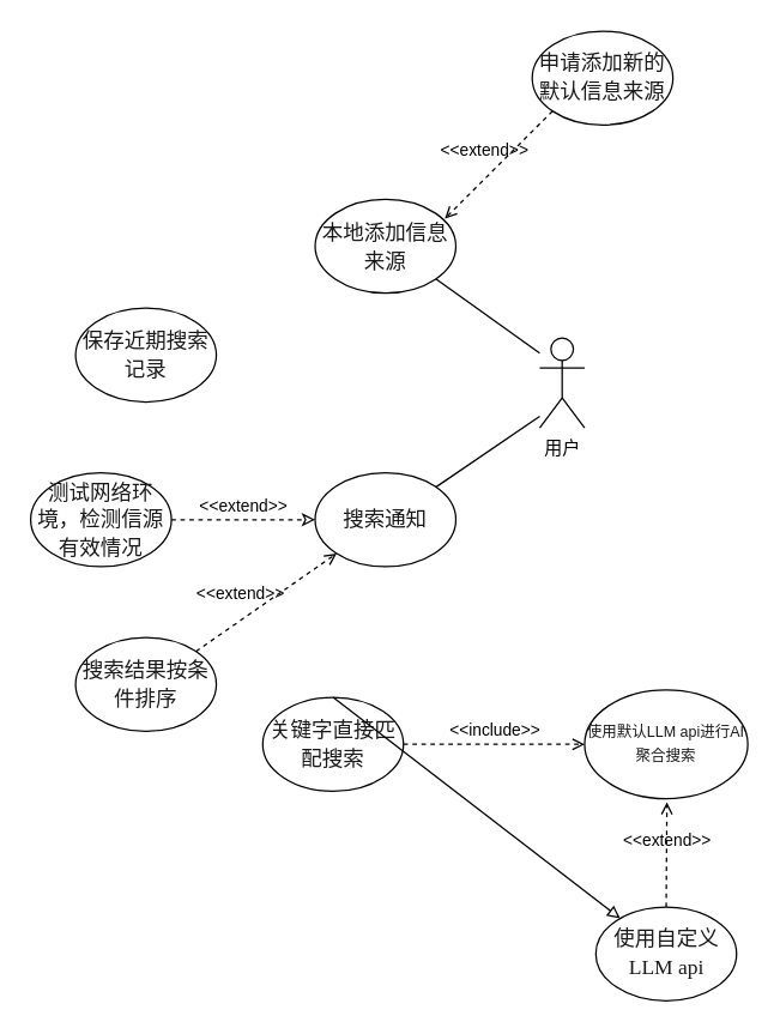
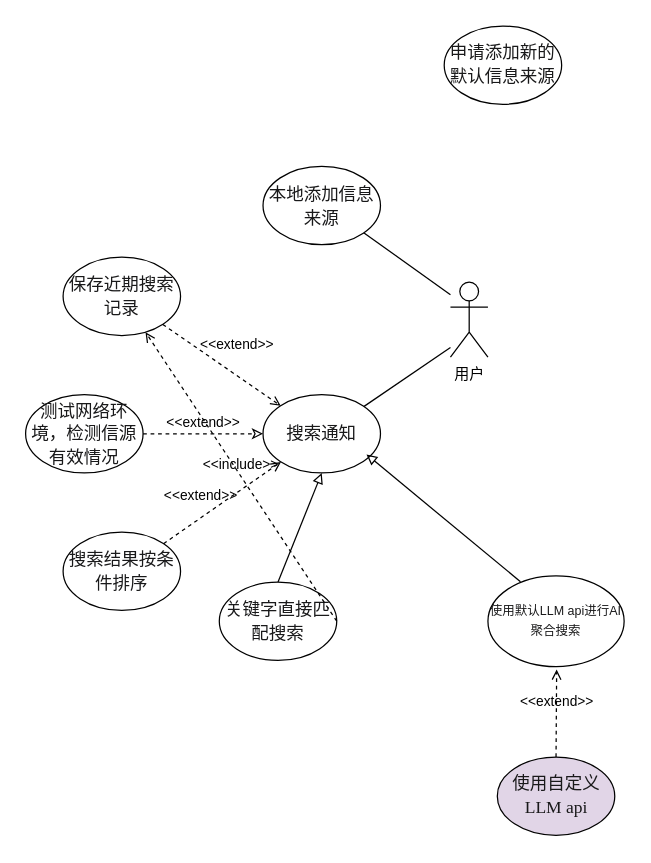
  <mxCell id="0" />
  <mxCell id="1" parent="0" />
  <mxCell id="2" value="用户" style="shape=umlActor;verticalLabelPosition=bottom;verticalAlign=top;html=1;" parent="1" vertex="1"><mxGeometry x="360" y="225" width="30" height="60" as="geometry" /></mxCell>
  <mxCell id="3" value="" style="endArrow=none;html=1;rounded=0;" parent="1" edge="1"><mxGeometry width="50" height="50" relative="1" as="geometry"><mxPoint x="360" y="235" as="sourcePoint" /><mxPoint x="290" y="185" as="targetPoint" /></mxGeometry></mxCell>
  <mxCell id="4" value="" style="endArrow=none;html=1;rounded=0;" parent="1" edge="1"><mxGeometry width="50" height="50" relative="1" as="geometry"><mxPoint x="360" y="277.353" as="sourcePoint" /><mxPoint x="290" y="325" as="targetPoint" /></mxGeometry></mxCell>
  <mxCell id="5" value="&lt;div style=&quot;line-height: 1.3; vertical-align: middle; color: rgb(25, 25, 26); font-size: 14px;&quot;&gt;&lt;p&gt;本地添加信息来源&lt;/p&gt;&lt;/div&gt;" style="ellipse;whiteSpace=wrap;html=1;fontFamily=Helvetica;" parent="1" vertex="1"><mxGeometry x="210" y="132.33" width="94" height="62.67" as="geometry" /></mxCell>
  <mxCell id="6" value="&lt;div style=&quot;line-height: 1.3; vertical-align: middle; color: rgb(25, 25, 26); font-size: 14px;&quot;&gt;&lt;div style=&quot;line-height: 1.3; vertical-align: middle;&quot;&gt;&lt;p&gt;搜索通知&lt;/p&gt;&lt;/div&gt;&lt;/div&gt;" style="ellipse;whiteSpace=wrap;html=1;fontFamily=Helvetica;" parent="1" vertex="1"><mxGeometry x="210" y="315" width="94" height="62.67" as="geometry" /></mxCell>
  <mxCell id="7" value="&lt;div style=&quot;line-height: 1.3; font-family: &amp;quot;Source Han Sans CN&amp;quot;; vertical-align: middle; color: rgb(25, 25, 26); font-size: 14px;&quot;&gt;&lt;div style=&quot;line-height: 1.3; vertical-align: middle;&quot;&gt;&lt;p&gt;申请添加新的默认&lt;span style=&quot;font-family: Helvetica; color: light-dark(rgb(25, 25, 26), rgb(216, 216, 217)); background-color: transparent;&quot;&gt;信息来源&lt;/span&gt;&lt;/p&gt;&lt;/div&gt;&lt;/div&gt;" style="ellipse;whiteSpace=wrap;html=1;" parent="1" vertex="1"><mxGeometry x="355" y="20" width="94" height="62.67" as="geometry" /></mxCell>
- <mxCell id="8" value="&amp;lt;&amp;lt;extend&amp;gt;&amp;gt;" style="html=1;verticalAlign=bottom;labelBackgroundColor=none;endArrow=open;endFill=0;dashed=1;rounded=0;exitX=0;exitY=1;exitDx=0;exitDy=0;entryX=0.922;entryY=0.206;entryDx=0;entryDy=0;entryPerimeter=0;" parent="1" source="7" target="5" edge="1"><mxGeometry x="0.146" y="-7" width="160" relative="1" as="geometry"><mxPoint x="330" y="135" as="sourcePoint" /><mxPoint x="490" y="135" as="targetPoint" /><mxPoint as="offset" /></mxGeometry></mxCell>
  <mxCell id="9" value="&lt;div style=&quot;line-height: 1.3; vertical-align: middle; color: rgb(25, 25, 26); font-size: 14px;&quot;&gt;&lt;div style=&quot;line-height: 1.3; vertical-align: middle;&quot;&gt;&lt;div style=&quot;line-height: 1.3; vertical-align: middle;&quot;&gt;&lt;p&gt;测试网络环境，检测信源有效情况&lt;/p&gt;&lt;/div&gt;&lt;/div&gt;&lt;/div&gt;" style="ellipse;whiteSpace=wrap;html=1;fontFamily=Helvetica;" parent="1" vertex="1"><mxGeometry x="20" y="315" width="94" height="62.67" as="geometry" /></mxCell>
  <mxCell id="10" value="&lt;div style=&quot;line-height: 1.3; vertical-align: middle; color: rgb(25, 25, 26); font-size: 14px;&quot;&gt;&lt;div style=&quot;line-height: 1.3; vertical-align: middle;&quot;&gt;&lt;div style=&quot;line-height: 1.3; vertical-align: middle;&quot;&gt;&lt;p&gt;保存近期搜索记录&lt;/p&gt;&lt;/div&gt;&lt;/div&gt;&lt;/div&gt;" style="ellipse;whiteSpace=wrap;html=1;fontFamily=Helvetica;" parent="1" vertex="1"><mxGeometry x="50" y="205" width="94" height="62.67" as="geometry" /></mxCell>
  <mxCell id="11" value="&lt;div style=&quot;line-height: 1.3; vertical-align: middle; color: rgb(25, 25, 26); font-size: 14px;&quot;&gt;&lt;div style=&quot;line-height: 1.3; vertical-align: middle;&quot;&gt;&lt;div style=&quot;line-height: 1.3; vertical-align: middle;&quot;&gt;&lt;p&gt;搜索结果按条件排序&lt;/p&gt;&lt;/div&gt;&lt;/div&gt;&lt;/div&gt;" style="ellipse;whiteSpace=wrap;html=1;fontFamily=Helvetica;" parent="1" vertex="1"><mxGeometry x="50" y="425" width="94" height="62.67" as="geometry" /></mxCell>
+ <mxCell id="12" value="&amp;lt;&amp;lt;extend&amp;gt;&amp;gt;" style="html=1;verticalAlign=bottom;labelBackgroundColor=none;endArrow=open;endFill=0;dashed=1;rounded=0;" parent="1" source="10" target="6" edge="1"><mxGeometry x="0.124" y="13" width="160" relative="1" as="geometry"><mxPoint x="310" y="355" as="sourcePoint" /><mxPoint x="470" y="355" as="targetPoint" /><mxPoint x="-1" as="offset" /></mxGeometry></mxCell>
  <mxCell id="13" value="&amp;lt;&amp;lt;extend&amp;gt;&amp;gt;" style="html=1;verticalAlign=bottom;labelBackgroundColor=none;endArrow=classic;endFill=0;dashed=1;rounded=0;entryX=0;entryY=0.5;entryDx=0;entryDy=0;exitX=1;exitY=0.5;exitDx=0;exitDy=0;" parent="1" source="9" target="6" edge="1"><mxGeometry width="160" relative="1" as="geometry"><mxPoint x="150" y="345" as="sourcePoint" /><mxPoint x="470" y="355" as="targetPoint" /></mxGeometry></mxCell>
  <mxCell id="14" value="&amp;lt;&amp;lt;extend&amp;gt;&amp;gt;" style="html=1;verticalAlign=bottom;labelBackgroundColor=none;endArrow=open;endFill=0;dashed=1;rounded=0;exitX=1;exitY=0;exitDx=0;exitDy=0;" parent="1" source="11" target="6" edge="1"><mxGeometry x="-0.282" y="7" width="160" relative="1" as="geometry"><mxPoint x="310" y="355" as="sourcePoint" /><mxPoint x="470" y="355" as="targetPoint" /><mxPoint as="offset" /></mxGeometry></mxCell>
  <mxCell id="15" value="&lt;div style=&quot;line-height: 1.3; vertical-align: middle; color: rgb(25, 25, 26); font-size: 14px;&quot;&gt;&lt;div style=&quot;line-height: 1.3; vertical-align: middle;&quot;&gt;&lt;div style=&quot;line-height: 1.3; vertical-align: middle;&quot;&gt;&lt;div style=&quot;line-height: 1.3; vertical-align: middle;&quot;&gt;&lt;p&gt;关键字直接匹配搜索&lt;/p&gt;&lt;/div&gt;&lt;/div&gt;&lt;/div&gt;&lt;/div&gt;" style="ellipse;whiteSpace=wrap;html=1;fontFamily=Helvetica;" parent="1" vertex="1"><mxGeometry x="175" y="465" width="94" height="62.67" as="geometry" /></mxCell>
  <mxCell id="16" value="&lt;div style=&quot;line-height: 1.3; vertical-align: middle; color: rgb(25, 25, 26);&quot;&gt;&lt;div style=&quot;line-height: 1.3; vertical-align: middle;&quot;&gt;&lt;div style=&quot;line-height: 1.3; vertical-align: middle;&quot;&gt;&lt;div style=&quot;line-height: 1.3; vertical-align: middle;&quot;&gt;&lt;p style=&quot;&quot;&gt;&lt;font style=&quot;font-size: 10px; line-height: 90%;&quot;&gt;使用默认LLM api进行AI聚合搜索&lt;/font&gt;&lt;/p&gt;&lt;/div&gt;&lt;/div&gt;&lt;/div&gt;&lt;/div&gt;" style="ellipse;whiteSpace=wrap;html=1;fontFamily=Helvetica;" parent="1" vertex="1"><mxGeometry x="390" y="460" width="109" height="72.67" as="geometry" /></mxCell>
- <mxCell id="17" value="" style="endArrow=block;endFill=0;html=1;rounded=0;exitX=0.5;exitY=0;exitDx=0;exitDy=0;" parent="1" source="15" target="20" edge="1"><mxGeometry width="160" relative="1" as="geometry"><mxPoint x="257" y="455" as="sourcePoint" /><mxPoint x="410" y="245" as="targetPoint" /></mxGeometry></mxCell>
- <mxCell id="19" value="&amp;lt;&amp;lt;include&amp;gt;&amp;gt;" style="html=1;verticalAlign=bottom;labelBackgroundColor=none;endArrow=open;endFill=0;dashed=1;rounded=0;exitX=1;exitY=0.5;exitDx=0;exitDy=0;entryX=0;entryY=0.5;entryDx=0;entryDy=0;" parent="1" source="15" target="16" edge="1"><mxGeometry width="160" relative="1" as="geometry"><mxPoint x="360" y="485" as="sourcePoint" /><mxPoint x="520" y="485" as="targetPoint" /></mxGeometry></mxCell>
- <mxCell id="20" value="&lt;div style=&quot;line-height: 1.3; vertical-align: middle; color: rgb(25, 25, 26); font-size: 14px;&quot;&gt;&lt;div style=&quot;line-height: 1.3; vertical-align: middle;&quot;&gt;&lt;div style=&quot;line-height: 1.3; vertical-align: middle;&quot;&gt;&lt;div style=&quot;line-height: 1.3; vertical-align: middle;&quot;&gt;&lt;div style=&quot;line-height: 1.3; font-family: &amp;quot;Source Han Sans CN&amp;quot;; vertical-align: middle;&quot;&gt;&lt;p&gt;使用自定义LLM api&lt;/p&gt;&lt;/div&gt;&lt;/div&gt;&lt;/div&gt;&lt;/div&gt;&lt;/div&gt;" style="ellipse;whiteSpace=wrap;html=1;fontFamily=Helvetica;" parent="1" vertex="1"><mxGeometry x="397.5" y="605" width="94" height="62.67" as="geometry" /></mxCell>
+ <mxCell id="17" value="" style="endArrow=block;endFill=0;html=1;rounded=0;entryX=0.5;entryY=1;entryDx=0;entryDy=0;exitX=0.5;exitY=0;exitDx=0;exitDy=0;" parent="1" source="15" target="6" edge="1"><mxGeometry width="160" relative="1" as="geometry"><mxPoint x="257" y="455" as="sourcePoint" /><mxPoint x="410" y="245" as="targetPoint" /></mxGeometry></mxCell>
+ <mxCell id="18" value="" style="endArrow=block;endFill=0;html=1;rounded=0;entryX=0.881;entryY=0.763;entryDx=0;entryDy=0;entryPerimeter=0;exitX=0.239;exitY=0.065;exitDx=0;exitDy=0;exitPerimeter=0;" parent="1" source="16" target="6" edge="1"><mxGeometry width="160" relative="1" as="geometry"><mxPoint x="400" y="475" as="sourcePoint" /><mxPoint x="310" y="365" as="targetPoint" /></mxGeometry></mxCell>
+ <mxCell id="19" value="&amp;lt;&amp;lt;include&amp;gt;&amp;gt;" style="html=1;verticalAlign=bottom;labelBackgroundColor=none;endArrow=open;endFill=0;dashed=1;rounded=0;exitX=1;exitY=0.5;exitDx=0;exitDy=0;" parent="1" source="15" target="10" edge="1"><mxGeometry width="160" relative="1" as="geometry"><mxPoint x="360" y="485" as="sourcePoint" /><mxPoint x="520" y="485" as="targetPoint" /></mxGeometry></mxCell>
+ <mxCell id="20" value="&lt;div style=&quot;line-height: 1.3; vertical-align: middle; color: rgb(25, 25, 26); font-size: 14px;&quot;&gt;&lt;div style=&quot;line-height: 1.3; vertical-align: middle;&quot;&gt;&lt;div style=&quot;line-height: 1.3; vertical-align: middle;&quot;&gt;&lt;div style=&quot;line-height: 1.3; vertical-align: middle;&quot;&gt;&lt;div style=&quot;line-height: 1.3; font-family: &amp;quot;Source Han Sans CN&amp;quot;; vertical-align: middle;&quot;&gt;&lt;p&gt;使用自定义LLM api&lt;/p&gt;&lt;/div&gt;&lt;/div&gt;&lt;/div&gt;&lt;/div&gt;&lt;/div&gt;" style="ellipse;whiteSpace=wrap;html=1;fontFamily=Helvetica;fillColor=#e1d5e7;" parent="1" vertex="1"><mxGeometry x="397.5" y="605" width="94" height="62.67" as="geometry" /></mxCell>
  <mxCell id="21" value="&amp;lt;&amp;lt;extend&amp;gt;&amp;gt;" style="html=1;verticalAlign=bottom;labelBackgroundColor=none;endArrow=open;endFill=0;dashed=1;rounded=0;exitX=0.5;exitY=0;exitDx=0;exitDy=0;" parent="1" source="20" edge="1"><mxGeometry width="160" relative="1" as="geometry"><mxPoint x="310" y="545" as="sourcePoint" /><mxPoint x="445" y="535" as="targetPoint" /></mxGeometry></mxCell>
